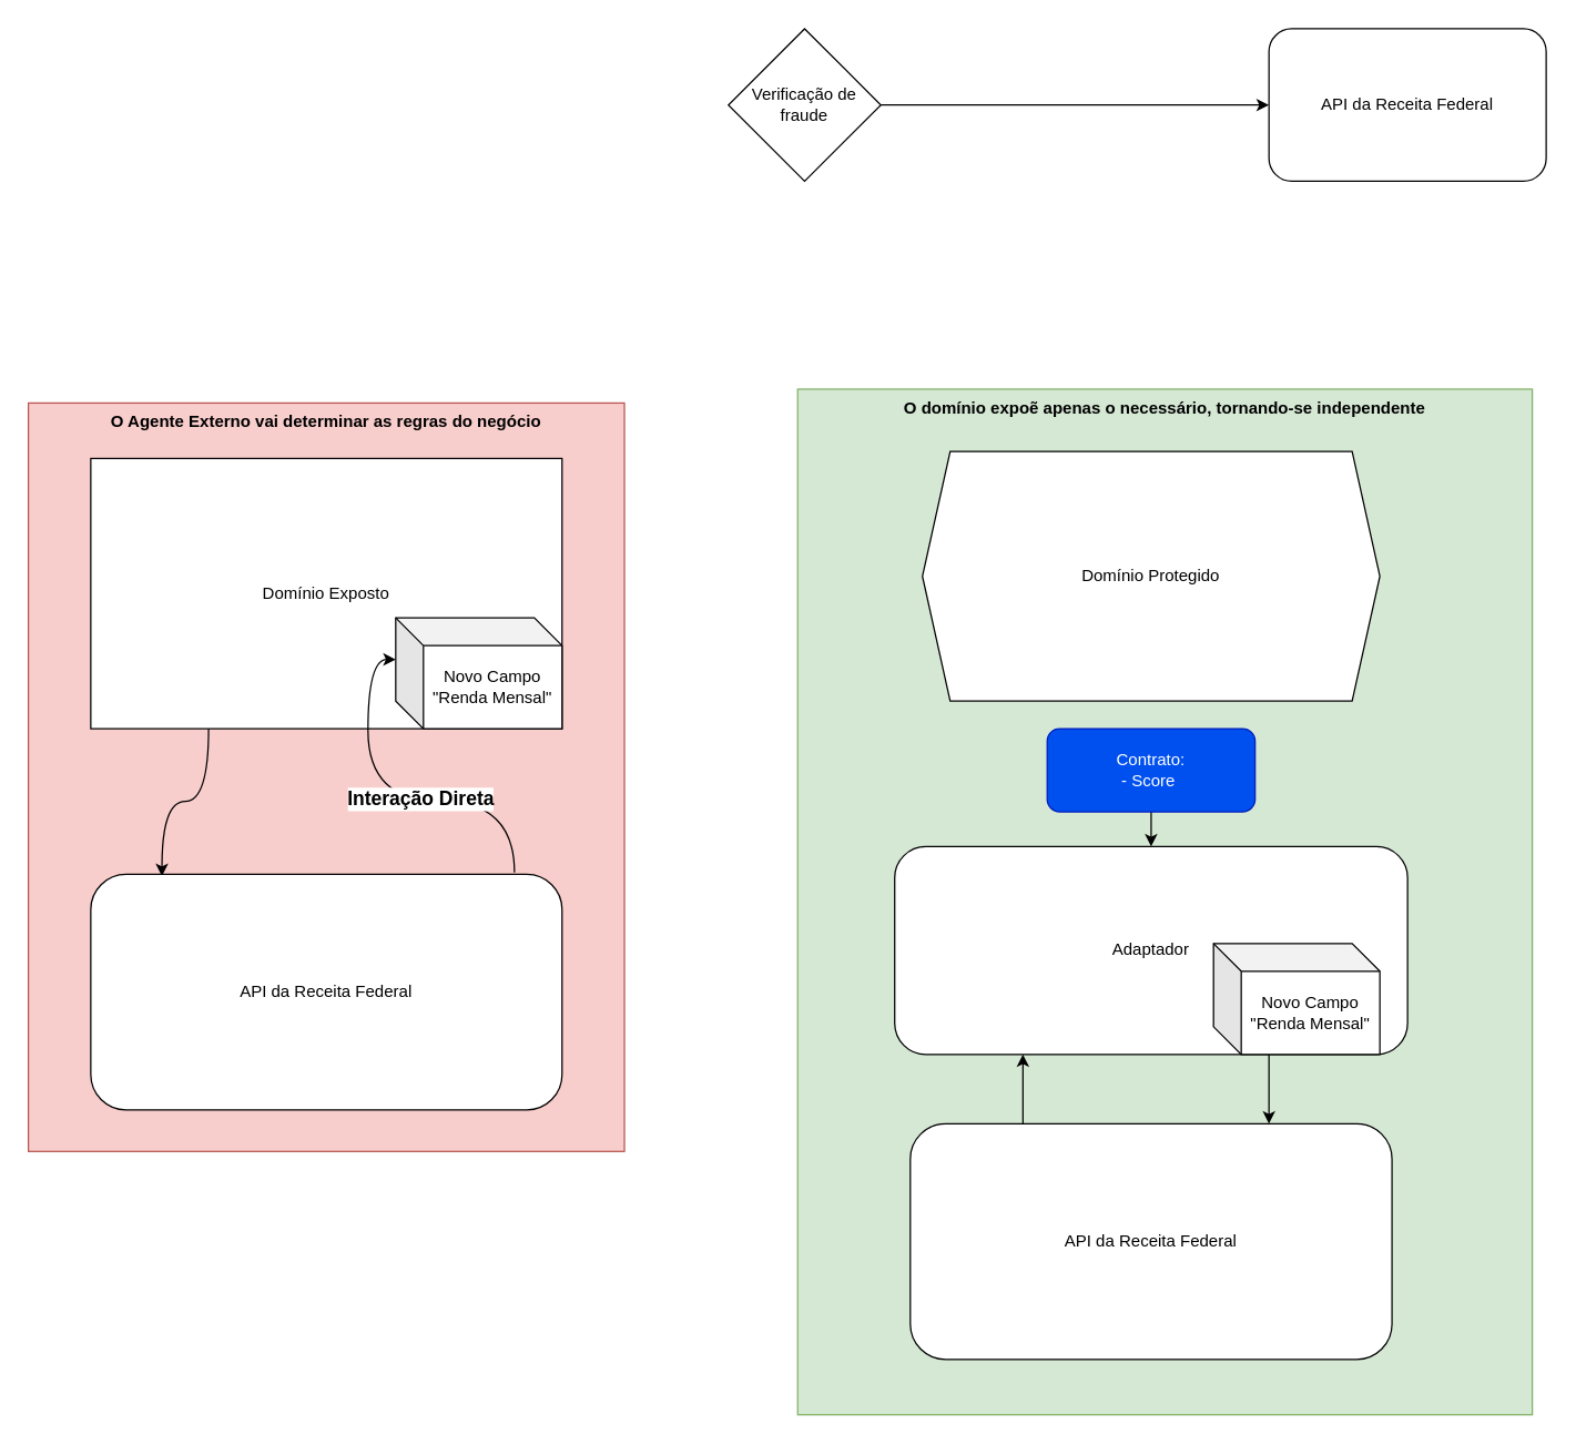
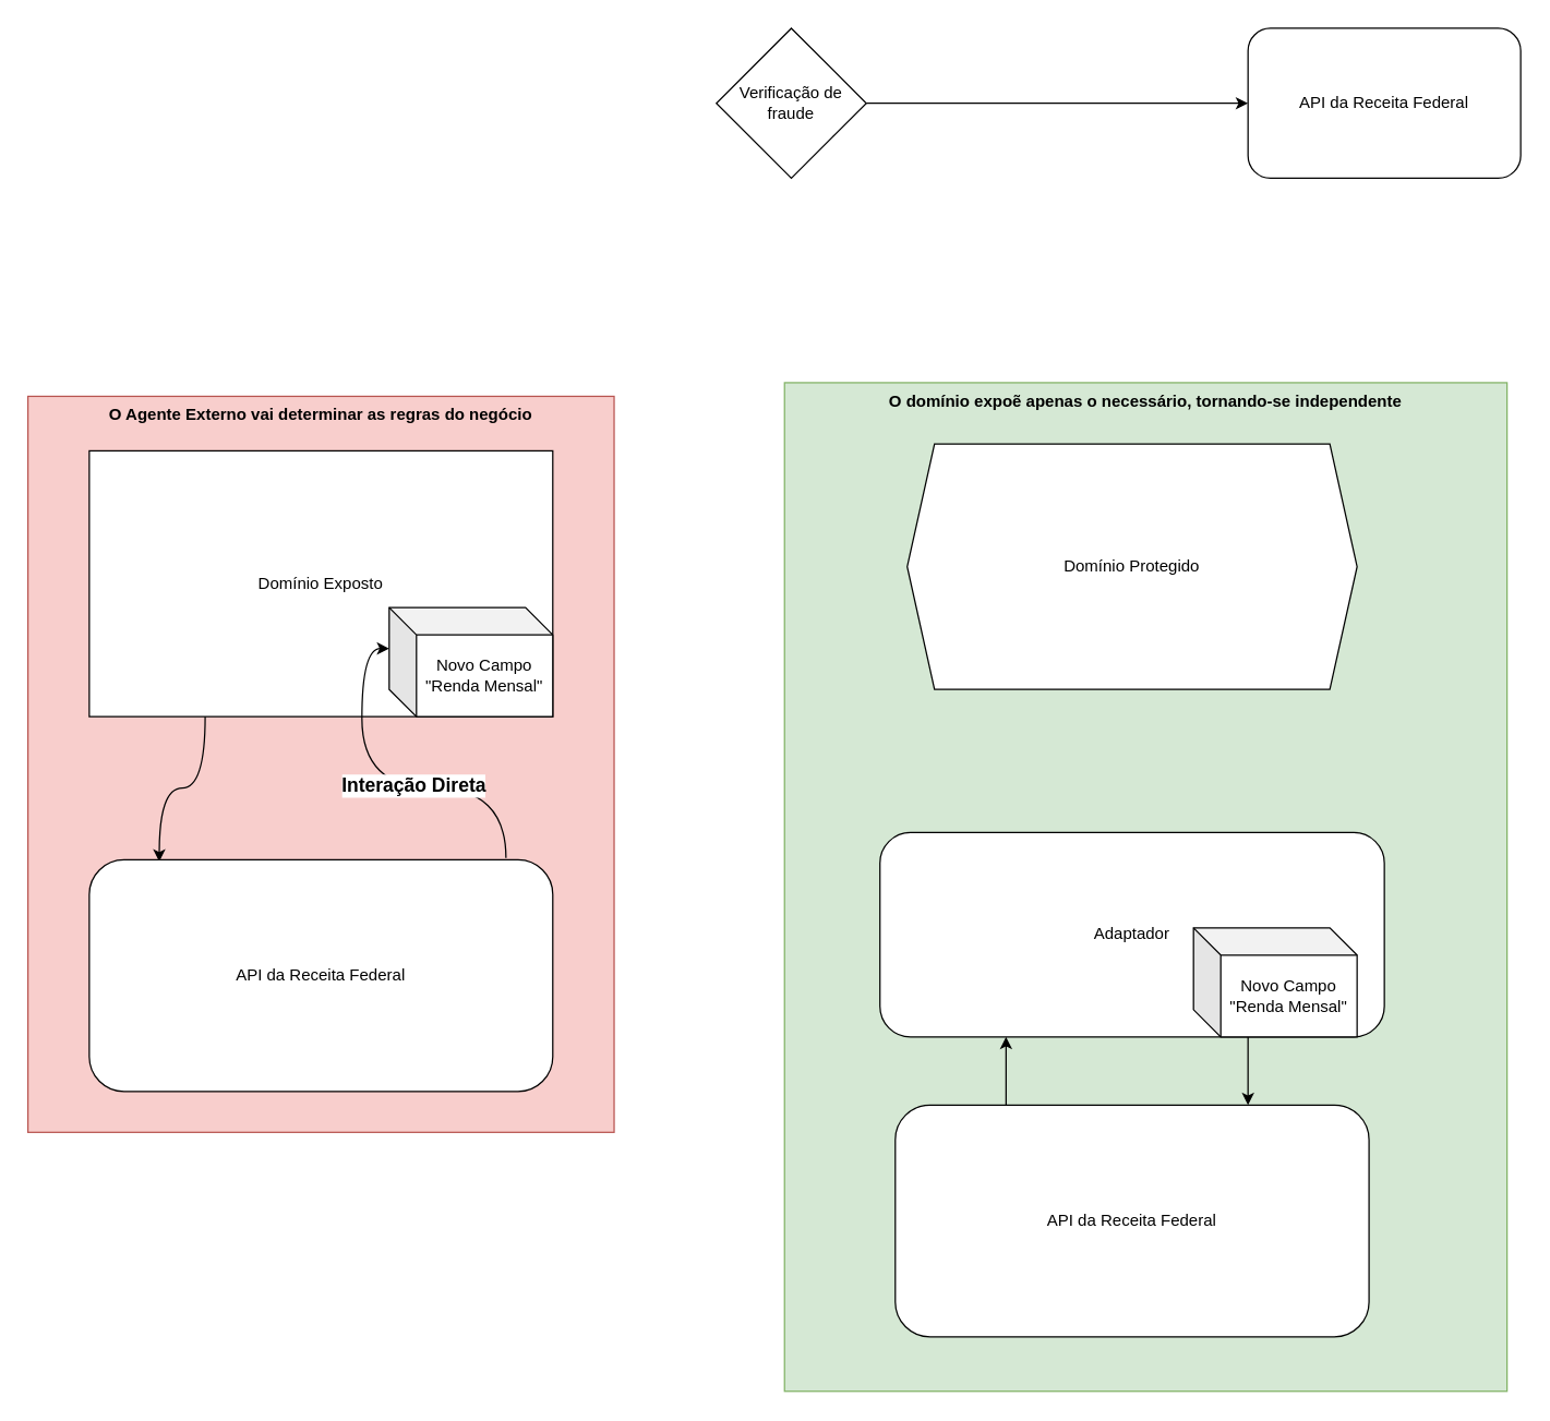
  <mxCell id="0" />
  <mxCell id="1" parent="0" />
  <mxCell id="2" value="O domínio expoẽ apenas o necessário, tornando-se independente" style="rounded=0;whiteSpace=wrap;html=1;fillColor=#d5e8d4;strokeColor=#82b366;verticalAlign=top;fontStyle=1" vertex="1" parent="1"><mxGeometry x="575" y="280" width="530" height="740" as="geometry" /></mxCell>
  <mxCell id="3" value="O Agente Externo vai determinar as regras do negócio" style="rounded=0;whiteSpace=wrap;html=1;fillColor=#f8cecc;strokeColor=#b85450;verticalAlign=top;fontStyle=1" vertex="1" parent="1"><mxGeometry x="20" y="290" width="430" height="540" as="geometry" /></mxCell>
  <mxCell id="4" style="edgeStyle=orthogonalEdgeStyle;rounded=0;orthogonalLoop=1;jettySize=auto;html=1;entryX=0;entryY=0.5;entryDx=0;entryDy=0;" edge="1" parent="1" source="5" target="6"><mxGeometry relative="1" as="geometry" /></mxCell>
  <mxCell id="5" value="Verificação de fraude" style="rhombus;whiteSpace=wrap;html=1;" vertex="1" parent="1"><mxGeometry x="525" y="20" width="110" height="110" as="geometry" /></mxCell>
  <mxCell id="6" value="API da Receita Federal" style="rounded=1;whiteSpace=wrap;html=1;" vertex="1" parent="1"><mxGeometry x="915" y="20" width="200" height="110" as="geometry" /></mxCell>
  <mxCell id="7" style="rounded=0;orthogonalLoop=1;jettySize=auto;html=1;entryX=0.151;entryY=0.008;entryDx=0;entryDy=0;entryPerimeter=0;exitX=0.25;exitY=1;exitDx=0;exitDy=0;edgeStyle=orthogonalEdgeStyle;curved=1;" edge="1" parent="1" source="8" target="11"><mxGeometry relative="1" as="geometry"><mxPoint x="145" y="530" as="sourcePoint" /></mxGeometry></mxCell>
  <mxCell id="8" value="Domínio Exposto" style="rounded=0;whiteSpace=wrap;html=1;" vertex="1" parent="1"><mxGeometry x="65" y="330" width="340" height="195" as="geometry" /></mxCell>
  <mxCell id="9" value="Domínio Protegido" style="shape=hexagon;perimeter=hexagonPerimeter2;whiteSpace=wrap;html=1;fixedSize=1;" vertex="1" parent="1"><mxGeometry x="665" y="325" width="330" height="180" as="geometry" /></mxCell>
  <mxCell id="10" value="Novo Campo&lt;div&gt;&quot;Renda Mensal&quot;&lt;/div&gt;" style="shape=cube;whiteSpace=wrap;html=1;boundedLbl=1;backgroundOutline=1;darkOpacity=0.05;darkOpacity2=0.1;" vertex="1" parent="1"><mxGeometry x="285" y="445" width="120" height="80" as="geometry" /></mxCell>
  <mxCell id="11" value="API da Receita Federal" style="rounded=1;whiteSpace=wrap;html=1;" vertex="1" parent="1"><mxGeometry x="65" y="630" width="340" height="170" as="geometry" /></mxCell>
  <mxCell id="12" style="edgeStyle=orthogonalEdgeStyle;rounded=0;orthogonalLoop=1;jettySize=auto;html=1;entryX=0;entryY=0;entryDx=0;entryDy=30;entryPerimeter=0;exitX=0.899;exitY=-0.007;exitDx=0;exitDy=0;exitPerimeter=0;curved=1;" edge="1" parent="1" source="11" target="10"><mxGeometry relative="1" as="geometry" /></mxCell>
  <mxCell id="13" value="Interação Direta" style="edgeLabel;html=1;align=center;verticalAlign=middle;resizable=0;points=[];fontStyle=1;fontSize=14;" vertex="1" connectable="0" parent="12"><mxGeometry x="-0.143" y="-2" relative="1" as="geometry"><mxPoint as="offset" /></mxGeometry></mxCell>
  <mxCell id="14" style="edgeStyle=orthogonalEdgeStyle;rounded=0;orthogonalLoop=1;jettySize=auto;html=1;" edge="1" parent="1" source="15" target="17"><mxGeometry relative="1" as="geometry"><Array as="points"><mxPoint x="915" y="770" /><mxPoint x="915" y="770" /></Array></mxGeometry></mxCell>
  <mxCell id="15" value="Adaptador" style="rounded=1;whiteSpace=wrap;html=1;" vertex="1" parent="1"><mxGeometry x="645" y="610" width="370" height="150" as="geometry" /></mxCell>
  <mxCell id="16" style="edgeStyle=orthogonalEdgeStyle;rounded=0;orthogonalLoop=1;jettySize=auto;html=1;entryX=0.25;entryY=1;entryDx=0;entryDy=0;" edge="1" parent="1" source="17" target="15"><mxGeometry relative="1" as="geometry"><Array as="points"><mxPoint x="738" y="785" /></Array></mxGeometry></mxCell>
  <mxCell id="17" value="API da Receita Federal" style="rounded=1;whiteSpace=wrap;html=1;" vertex="1" parent="1"><mxGeometry x="656.25" y="810" width="347.5" height="170" as="geometry" /></mxCell>
- <mxCell id="18" style="edgeStyle=orthogonalEdgeStyle;rounded=0;orthogonalLoop=1;jettySize=auto;html=1;entryX=0.5;entryY=0;entryDx=0;entryDy=0;" edge="1" parent="1" source="19" target="15"><mxGeometry relative="1" as="geometry" /></mxCell>
- <mxCell id="19" value="Contrato:&lt;div&gt;- Score&lt;span style=&quot;background-color: transparent;&quot;&gt;&amp;nbsp;&lt;/span&gt;&lt;/div&gt;" style="rounded=1;whiteSpace=wrap;html=1;fillColor=#0050ef;strokeColor=#001DBC;fontColor=#ffffff;" vertex="1" parent="1"><mxGeometry x="755" y="525" width="150" height="60" as="geometry" /></mxCell>
  <mxCell id="20" value="Novo Campo&lt;div&gt;&quot;Renda Mensal&quot;&lt;/div&gt;" style="shape=cube;whiteSpace=wrap;html=1;boundedLbl=1;backgroundOutline=1;darkOpacity=0.05;darkOpacity2=0.1;" vertex="1" parent="1"><mxGeometry x="875" y="680" width="120" height="80" as="geometry" /></mxCell>
